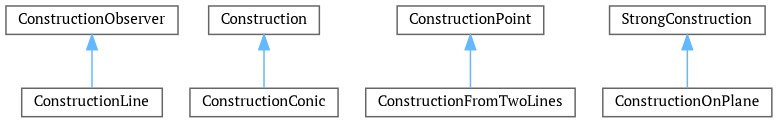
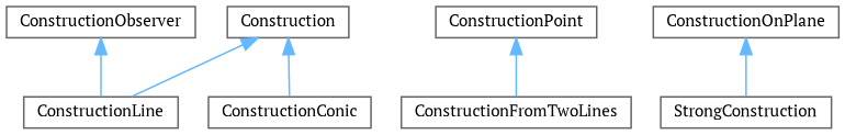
  digraph {
    fontname="PT Serif"
    rankdir=TB
    node [color=grey40 fillcolor=white fontname="PT Serif" fontsize=10 shape=box style=filled]
    edge [color=steelblue1 dir=back fontname="PT Serif" fontsize=10 labelfontname=Helvetica labelfontsize=10 style=solid]
    n1 [height=0.2 label=ConstructionObserver width=0.4]
    n2 [height=0.2 label=ConstructionLine width=0.4]
    n3 [height=0.2 label=Construction width=0.4]
    n4 [height=0.2 label=ConstructionConic width=0.4]
    n5 [height=0.2 label=ConstructionPoint width=0.4]
    n6 [height=0.2 label=ConstructionFromTwoLines width=0.4]
    n7 [height=0.2 label=ConstructionOnPlane width=0.4]
    n8 [height=0.2 label=StrongConstruction width=0.4]
    n1 -> n2
+   n3 -> n2
    n3 -> n4
    n5 -> n6
-   n8 -> n7
+   n7 -> n8
  }
